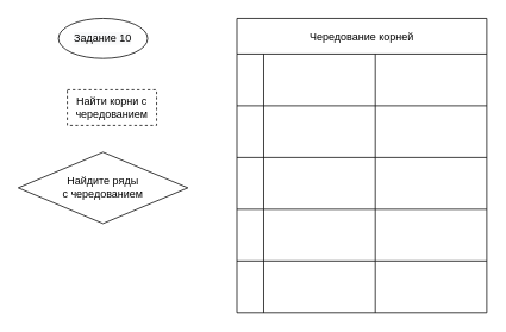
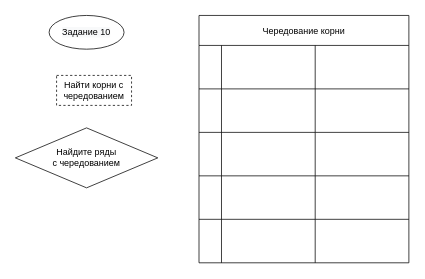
  <mxCell id="0" />
  <mxCell id="1" parent="0" />
  <mxCell id="2" value="Найти корни с чередованием" style="rounded=0;whiteSpace=wrap;html=1;fillColor=none;dashed=1;" vertex="1" parent="1"><mxGeometry x="75" y="100" width="100" height="40" as="geometry" /></mxCell>
  <mxCell id="3" value="Найдите ряды&lt;br&gt;с чередованием" style="rhombus;whiteSpace=wrap;html=1;fillColor=none;" vertex="1" parent="1"><mxGeometry x="20" y="170" width="190" height="80" as="geometry" /></mxCell>
  <mxCell id="4" value="&#10;&#10;&lt;span style=&quot;color: rgb(0, 0, 0); font-family: helvetica; font-size: 12px; font-style: normal; font-weight: 400; letter-spacing: normal; text-align: center; text-indent: 0px; text-transform: none; word-spacing: 0px; background-color: rgb(248, 249, 250); display: inline; float: none;&quot;&gt;Задание 10&lt;/span&gt;&#10;&#10;" style="ellipse;whiteSpace=wrap;html=1;fillColor=none;" vertex="1" parent="1"><mxGeometry x="65" y="20" width="100" height="45" as="geometry" /></mxCell>
- <mxCell id="5" value="Чередование корней" style="shape=table;childLayout=tableLayout;startSize=40;collapsible=0;recursiveResize=0;expand=0;fillColor=none;" vertex="1" parent="1"><mxGeometry x="265" y="20" width="280" height="330" as="geometry" /></mxCell>
+ <mxCell id="5" value="Чередование корни" style="shape=table;childLayout=tableLayout;startSize=40;collapsible=0;recursiveResize=0;expand=0;fillColor=none;" vertex="1" parent="1"><mxGeometry x="265" y="20" width="280" height="330" as="geometry" /></mxCell>
  <mxCell id="6" value="" style="swimlane;horizontal=0;swimlaneHead=0;swimlaneBody=0;fontStyle=0;fillColor=none;points=[[0,0.5],[1,0.5]];portConstraint=eastwest;startSize=30;collapsible=0;recursiveResize=0;expand=0;" vertex="1" parent="5"><mxGeometry y="40" width="280" height="58" as="geometry" /></mxCell>
  <mxCell id="7" value="" style="swimlane;swimlaneHead=0;swimlaneBody=0;fontStyle=0;connectable=0;fillColor=none;startSize=0;collapsible=0;recursiveResize=0;expand=0;" vertex="1" parent="6"><mxGeometry x="30" width="125" height="58" as="geometry"><mxRectangle width="125" height="58" as="alternateBounds" /></mxGeometry></mxCell>
  <mxCell id="8" value="" style="swimlane;swimlaneHead=0;swimlaneBody=0;fontStyle=0;connectable=0;fillColor=none;startSize=0;collapsible=0;recursiveResize=0;expand=0;" vertex="1" parent="6"><mxGeometry x="155" width="125" height="58" as="geometry"><mxRectangle width="125" height="58" as="alternateBounds" /></mxGeometry></mxCell>
  <mxCell id="9" value="" style="swimlane;horizontal=0;swimlaneHead=0;swimlaneBody=0;fontStyle=0;fillColor=none;points=[[0,0.5],[1,0.5]];portConstraint=eastwest;startSize=30;collapsible=0;recursiveResize=0;expand=0;" vertex="1" parent="5"><mxGeometry y="98" width="280" height="58" as="geometry" /></mxCell>
  <mxCell id="10" value="" style="swimlane;swimlaneHead=0;swimlaneBody=0;fontStyle=0;connectable=0;fillColor=none;startSize=0;collapsible=0;recursiveResize=0;expand=0;" vertex="1" parent="9"><mxGeometry x="30" width="125" height="58" as="geometry"><mxRectangle width="125" height="58" as="alternateBounds" /></mxGeometry></mxCell>
  <mxCell id="11" value="" style="swimlane;swimlaneHead=0;swimlaneBody=0;fontStyle=0;connectable=0;fillColor=none;startSize=0;collapsible=0;recursiveResize=0;expand=0;" vertex="1" parent="9"><mxGeometry x="155" width="125" height="58" as="geometry"><mxRectangle width="125" height="58" as="alternateBounds" /></mxGeometry></mxCell>
  <mxCell id="12" value="" style="swimlane;horizontal=0;swimlaneHead=0;swimlaneBody=0;fontStyle=0;fillColor=none;points=[[0,0.5],[1,0.5]];portConstraint=eastwest;startSize=30;collapsible=0;recursiveResize=0;expand=0;" vertex="1" parent="5"><mxGeometry y="156" width="280" height="58" as="geometry" /></mxCell>
  <mxCell id="13" value="" style="swimlane;swimlaneHead=0;swimlaneBody=0;fontStyle=0;connectable=0;fillColor=none;startSize=0;collapsible=0;recursiveResize=0;expand=0;" vertex="1" parent="12"><mxGeometry x="30" width="125" height="58" as="geometry"><mxRectangle width="125" height="58" as="alternateBounds" /></mxGeometry></mxCell>
  <mxCell id="14" value="" style="swimlane;swimlaneHead=0;swimlaneBody=0;fontStyle=0;connectable=0;fillColor=none;startSize=0;collapsible=0;recursiveResize=0;expand=0;" vertex="1" parent="12"><mxGeometry x="155" width="125" height="58" as="geometry"><mxRectangle width="125" height="58" as="alternateBounds" /></mxGeometry></mxCell>
  <mxCell id="15" value="" style="swimlane;horizontal=0;swimlaneHead=0;swimlaneBody=0;fontStyle=0;fillColor=none;points=[[0,0.5],[1,0.5]];portConstraint=eastwest;startSize=30;collapsible=0;recursiveResize=0;expand=0;" vertex="1" parent="5"><mxGeometry y="214" width="280" height="58" as="geometry" /></mxCell>
  <mxCell id="16" value="" style="swimlane;swimlaneHead=0;swimlaneBody=0;fontStyle=0;connectable=0;fillColor=none;startSize=0;collapsible=0;recursiveResize=0;expand=0;" vertex="1" parent="15"><mxGeometry x="30" width="125" height="58" as="geometry"><mxRectangle width="125" height="58" as="alternateBounds" /></mxGeometry></mxCell>
  <mxCell id="17" value="" style="swimlane;swimlaneHead=0;swimlaneBody=0;fontStyle=0;connectable=0;fillColor=none;startSize=0;collapsible=0;recursiveResize=0;expand=0;" vertex="1" parent="15"><mxGeometry x="155" width="125" height="58" as="geometry"><mxRectangle width="125" height="58" as="alternateBounds" /></mxGeometry></mxCell>
  <mxCell id="18" value="" style="swimlane;horizontal=0;swimlaneHead=0;swimlaneBody=0;fontStyle=0;fillColor=none;points=[[0,0.5],[1,0.5]];portConstraint=eastwest;startSize=30;collapsible=0;recursiveResize=0;expand=0;" vertex="1" parent="5"><mxGeometry y="272" width="280" height="58" as="geometry" /></mxCell>
  <mxCell id="19" value="" style="swimlane;swimlaneHead=0;swimlaneBody=0;fontStyle=0;connectable=0;fillColor=none;startSize=0;collapsible=0;recursiveResize=0;expand=0;" vertex="1" parent="18"><mxGeometry x="30" width="125" height="58" as="geometry"><mxRectangle width="125" height="58" as="alternateBounds" /></mxGeometry></mxCell>
  <mxCell id="20" value="" style="swimlane;swimlaneHead=0;swimlaneBody=0;fontStyle=0;connectable=0;fillColor=none;startSize=0;collapsible=0;recursiveResize=0;expand=0;" vertex="1" parent="18"><mxGeometry x="155" width="125" height="58" as="geometry"><mxRectangle width="125" height="58" as="alternateBounds" /></mxGeometry></mxCell>
